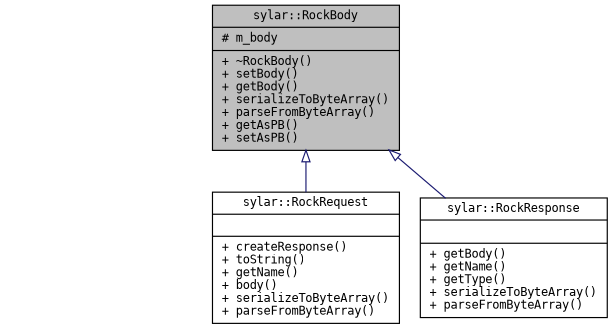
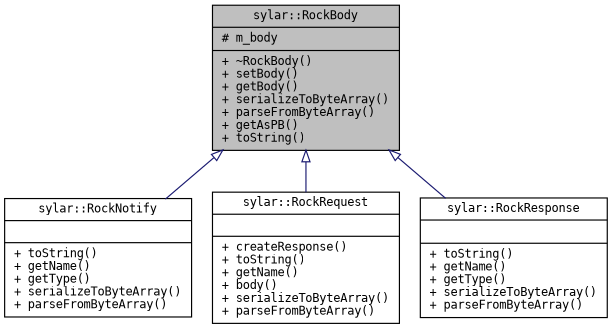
  digraph {
    fontname="DejaVu Sans Mono"
    node [color=black fillcolor=white fontname="DejaVu Sans Mono" fontsize=10 shape=record style=filled]
    edge [arrowtail=onormal color=midnightblue dir=back fontname="DejaVu Sans Mono" fontsize=10 labelfontname=Helvetica labelfontsize=10 style=solid]
-   n1 [fillcolor=grey75 fontcolor=black height=0.2 label="{sylar::RockBody\n|# m_body\l|+ ~RockBody()\l+ setBody()\l+ getBody()\l+ serializeToByteArray()\l+ parseFromByteArray()\l+ getAsPB()\l+ setAsPB()\l}" width=0.4]
+   n1 [fillcolor=grey75 fontcolor=black height=0.2 label="{sylar::RockBody\n|# m_body\l|+ ~RockBody()\l+ setBody()\l+ getBody()\l+ serializeToByteArray()\l+ parseFromByteArray()\l+ getAsPB()\l+ toString()\l}" width=0.4]
+   n2 [height=0.2 label="{sylar::RockNotify\n||+ toString()\l+ getName()\l+ getType()\l+ serializeToByteArray()\l+ parseFromByteArray()\l}" width=0.4]
    n3 [height=0.2 label="{sylar::RockRequest\n||+ createResponse()\l+ toString()\l+ getName()\l+ body()\l+ serializeToByteArray()\l+ parseFromByteArray()\l}" width=0.4]
-   n4 [height=0.2 label="{sylar::RockResponse\n||+ getBody()\l+ getName()\l+ getType()\l+ serializeToByteArray()\l+ parseFromByteArray()\l}" width=0.4]
+   n4 [height=0.2 label="{sylar::RockResponse\n||+ toString()\l+ getName()\l+ getType()\l+ serializeToByteArray()\l+ parseFromByteArray()\l}" width=0.4]
+   n1 -> n2
    n1 -> n3
    n1 -> n4
  }
